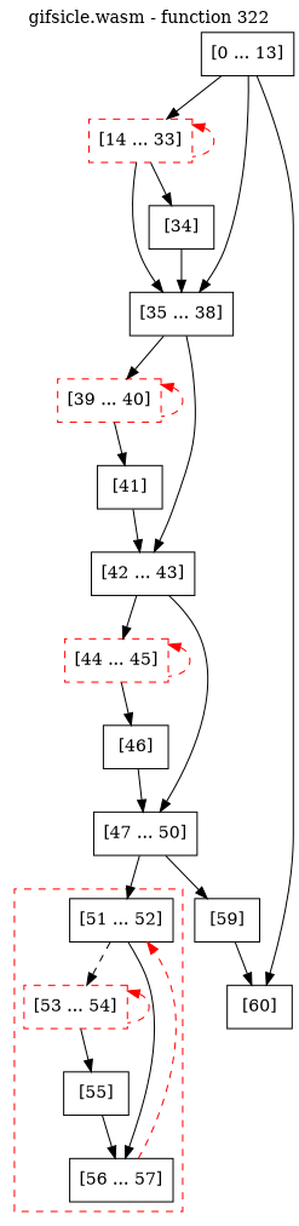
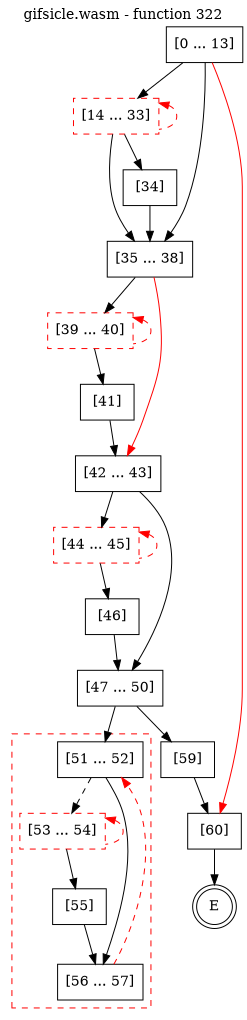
  digraph {
    label="gifsicle.wasm - function 322"
    labelfontcolor=black
    labelfontname=Helvetica
    labelfontsize=16
    labelloc=t
    node [color=black shape=box style=solid]
    n1 [label="[51 ... 52]"]
    n2 [color=red label="[53 ... 54]" style=dashed]
    n3 [label="[55]"]
    n4 [label="[56 ... 57]"]
+   E [shape=doublecircle color="" style=""]
    n6 [label="[0 ... 13]"]
    n7 [color=red label="[14 ... 33]" style=dashed]
    n8 [label="[35 ... 38]"]
    n9 [label="[60]"]
    n10 [label="[34]"]
    n11 [color=red label="[39 ... 40]" style=dashed]
    n12 [label="[42 ... 43]"]
    n13 [label="[41]"]
    n14 [color=red label="[44 ... 45]" style=dashed]
    n15 [label="[47 ... 50]"]
    n16 [label="[46]"]
    n17 [label="[59]"]
    subgraph cluster_1 {
      color=red
      label=""
      style=dashed
      n1
      n2
      n3
      n4
    }
    n1 -> n2 [style=dashed]
    n1 -> n4
    n2 -> n2 [color=red dir=back style=dashed]
    n2 -> n3
    n3 -> n4
    n4 -> n1 [color=red style=dashed]
    n6 -> n7
    n6 -> n8
-   n6 -> n9
+   n6 -> n9 [color=red]
    n7 -> n7 [color=red dir=back style=dashed]
    n7 -> n8
    n7 -> n10
    n8 -> n11
-   n8 -> n12
+   n8 -> n12 [color=red]
+   n9 -> E
    n10 -> n8
    n11 -> n11 [color=red dir=back style=dashed]
    n11 -> n13
    n12 -> n14
    n12 -> n15
    n13 -> n12
    n14 -> n14 [color=red dir=back style=dashed]
    n14 -> n16
    n15 -> n1
    n15 -> n17
    n16 -> n15
    n17 -> n9
  }
